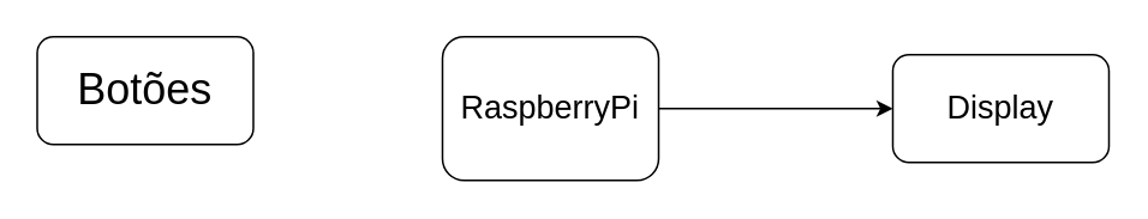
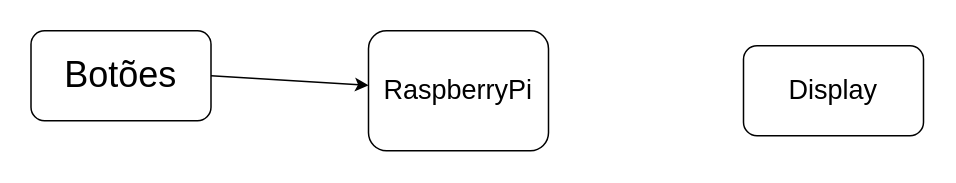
  <mxCell id="0" />
  <mxCell id="1" parent="0" />
- <mxCell id="2" style="edgeStyle=none;html=1;exitX=1;exitY=0.5;exitDx=0;exitDy=0;fontSize=18;" edge="1" parent="1" source="3" target="6"><mxGeometry relative="1" as="geometry" /></mxCell>
  <mxCell id="3" value="&lt;font style=&quot;font-size: 18px;&quot;&gt;RaspberryPi&lt;/font&gt;" style="rounded=1;whiteSpace=wrap;html=1;" vertex="1" parent="1"><mxGeometry x="245" y="20" width="120" height="80" as="geometry" /></mxCell>
+ <mxCell id="4" style="edgeStyle=none;html=1;exitX=1;exitY=0.5;exitDx=0;exitDy=0;fontSize=18;" edge="1" parent="1" source="5" target="3"><mxGeometry relative="1" as="geometry" /></mxCell>
  <mxCell id="5" value="&lt;font style=&quot;font-size: 24px;&quot;&gt;Botões&lt;/font&gt;" style="rounded=1;whiteSpace=wrap;html=1;" vertex="1" parent="1"><mxGeometry x="20" y="20" width="120" height="60" as="geometry" /></mxCell>
  <mxCell id="6" value="Display" style="rounded=1;whiteSpace=wrap;html=1;fontSize=18;" vertex="1" parent="1"><mxGeometry x="495" y="30" width="120" height="60" as="geometry" /></mxCell>
